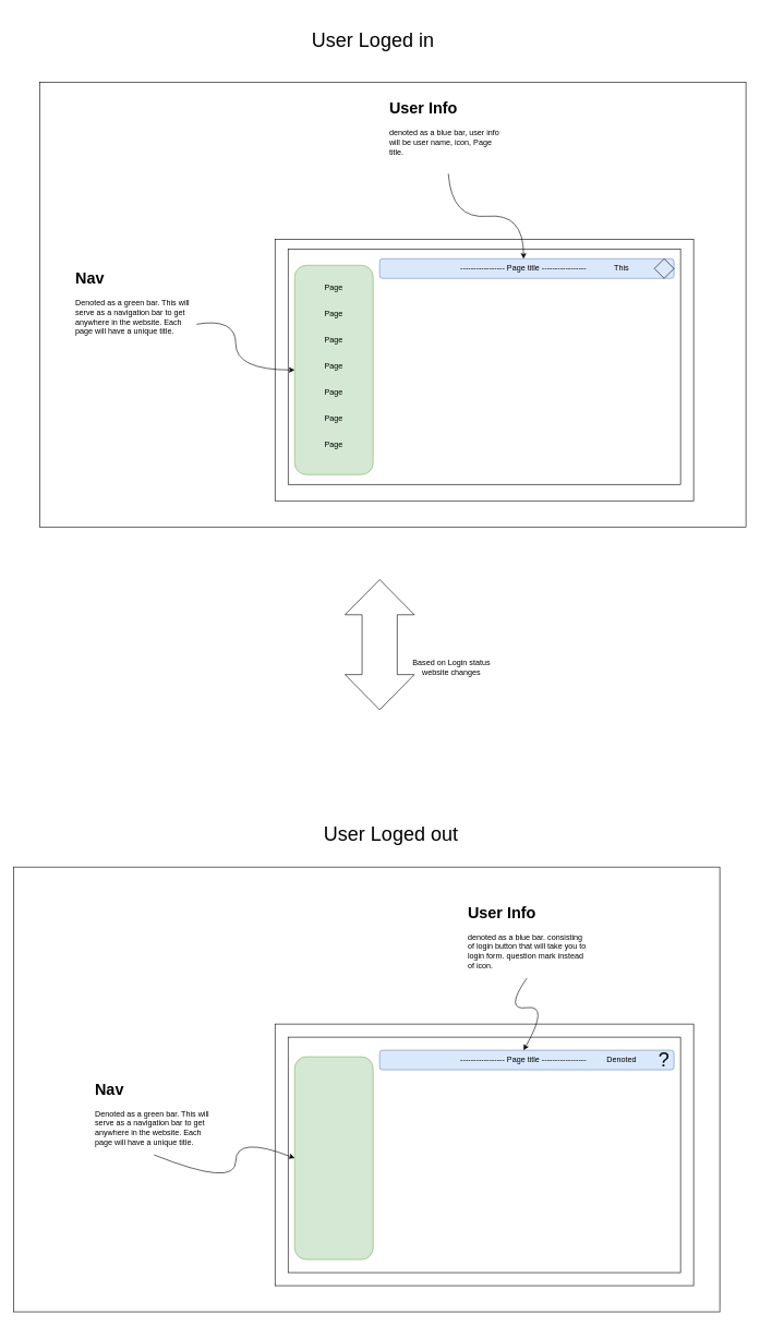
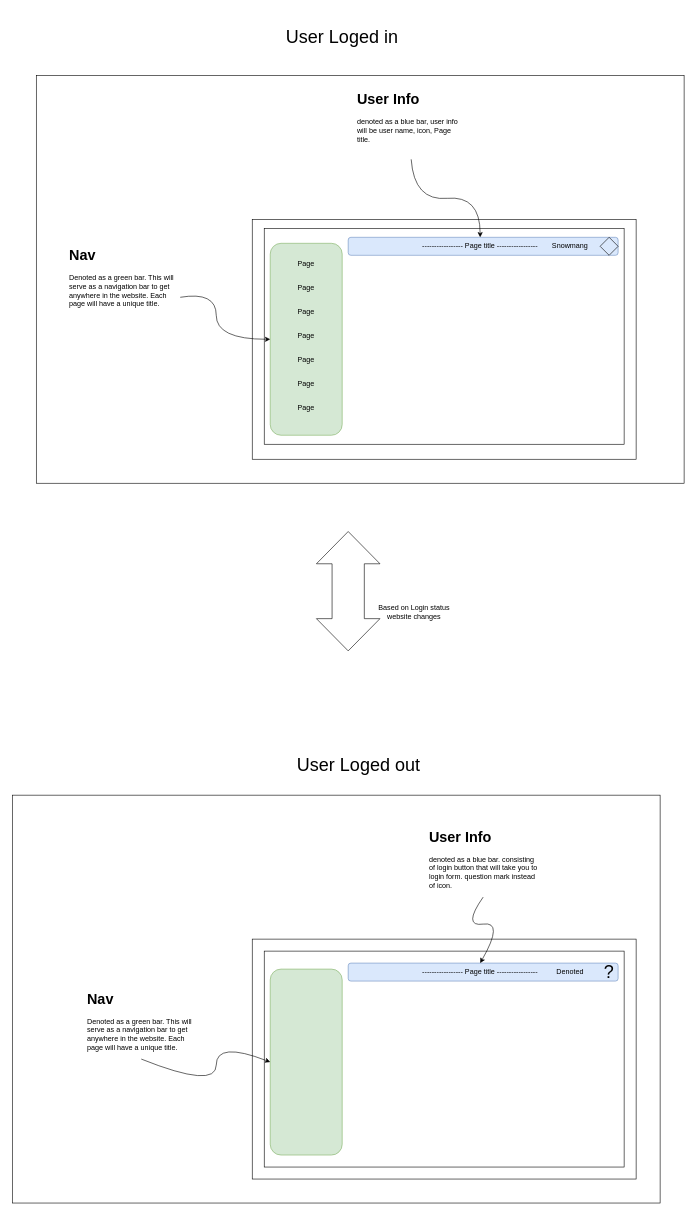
  <mxCell id="0" />
  <mxCell id="1" parent="0" />
  <mxCell id="2" value="" style="rounded=0;whiteSpace=wrap;html=1;strokeColor=default;fillColor=none;" vertex="1" parent="1"><mxGeometry x="60" y="125" width="1080" height="680" as="geometry" /></mxCell>
  <mxCell id="3" value="" style="rounded=1;whiteSpace=wrap;html=1;strokeColor=#82b366;fillColor=#d5e8d4;" vertex="1" parent="1"><mxGeometry x="450" y="405" width="120" height="320" as="geometry" /></mxCell>
  <mxCell id="4" value="" style="group" vertex="1" connectable="0" parent="1"><mxGeometry x="420" y="365" width="640" height="400" as="geometry" /></mxCell>
  <mxCell id="5" value="" style="group" vertex="1" connectable="0" parent="4"><mxGeometry x="60" y="60" width="60" height="270" as="geometry" /></mxCell>
  <mxCell id="6" value="Page" style="text;html=1;strokeColor=none;fillColor=none;align=center;verticalAlign=middle;whiteSpace=wrap;rounded=0;" vertex="1" parent="5"><mxGeometry width="60" height="30" as="geometry" /></mxCell>
  <mxCell id="7" value="Page" style="text;html=1;strokeColor=none;fillColor=none;align=center;verticalAlign=middle;whiteSpace=wrap;rounded=0;" vertex="1" parent="5"><mxGeometry y="40" width="60" height="30" as="geometry" /></mxCell>
  <mxCell id="8" value="Page" style="text;html=1;strokeColor=none;fillColor=none;align=center;verticalAlign=middle;whiteSpace=wrap;rounded=0;" vertex="1" parent="5"><mxGeometry y="80" width="60" height="30" as="geometry" /></mxCell>
  <mxCell id="9" value="Page" style="text;html=1;strokeColor=none;fillColor=none;align=center;verticalAlign=middle;whiteSpace=wrap;rounded=0;" vertex="1" parent="5"><mxGeometry y="120" width="60" height="30" as="geometry" /></mxCell>
  <mxCell id="10" value="Page" style="text;html=1;strokeColor=none;fillColor=none;align=center;verticalAlign=middle;whiteSpace=wrap;rounded=0;" vertex="1" parent="5"><mxGeometry y="160" width="60" height="30" as="geometry" /></mxCell>
  <mxCell id="11" value="Page" style="text;html=1;strokeColor=none;fillColor=none;align=center;verticalAlign=middle;whiteSpace=wrap;rounded=0;" vertex="1" parent="5"><mxGeometry y="200" width="60" height="30" as="geometry" /></mxCell>
  <mxCell id="12" value="Page" style="text;html=1;strokeColor=none;fillColor=none;align=center;verticalAlign=middle;whiteSpace=wrap;rounded=0;" vertex="1" parent="5"><mxGeometry y="240" width="60" height="30" as="geometry" /></mxCell>
  <mxCell id="13" value="" style="group" vertex="1" connectable="0" parent="4"><mxGeometry width="640" height="400" as="geometry" /></mxCell>
  <mxCell id="14" value="" style="rounded=0;whiteSpace=wrap;html=1;fillColor=none;" vertex="1" parent="13"><mxGeometry width="640" height="400" as="geometry" /></mxCell>
  <mxCell id="15" value="" style="rounded=0;whiteSpace=wrap;html=1;fillColor=none;strokeColor=default;" vertex="1" parent="13"><mxGeometry x="20" y="15" width="600" height="360" as="geometry" /></mxCell>
  <mxCell id="16" value="&lt;h1&gt;User Info&lt;/h1&gt;&lt;div&gt;denoted as a blue bar, user info will be user name, icon, Page title.&lt;/div&gt;" style="text;html=1;strokeColor=none;fillColor=none;spacing=5;spacingTop=-20;whiteSpace=wrap;overflow=hidden;rounded=0;" vertex="1" parent="1"><mxGeometry x="590" y="145" width="190" height="120" as="geometry" /></mxCell>
  <mxCell id="17" value="" style="curved=1;endArrow=classic;html=1;rounded=0;entryX=0.5;entryY=0;entryDx=0;entryDy=0;exitX=0.5;exitY=1;exitDx=0;exitDy=0;" edge="1" parent="1" source="16" target="22"><mxGeometry width="50" height="50" relative="1" as="geometry"><mxPoint x="600" y="645" as="sourcePoint" /><mxPoint x="650" y="595" as="targetPoint" /><Array as="points"><mxPoint x="690" y="335" /><mxPoint x="800" y="325" /></Array></mxGeometry></mxCell>
  <mxCell id="18" value="" style="group" vertex="1" connectable="0" parent="1"><mxGeometry x="580" y="395" width="450" height="30" as="geometry" /></mxCell>
  <mxCell id="19" value="" style="rounded=1;whiteSpace=wrap;html=1;strokeColor=#6c8ebf;fillColor=#dae8fc;" vertex="1" parent="18"><mxGeometry width="450" height="30" as="geometry" /></mxCell>
  <mxCell id="20" value="" style="rhombus;whiteSpace=wrap;html=1;strokeColor=default;fillColor=none;" vertex="1" parent="18"><mxGeometry x="420" width="30" height="30" as="geometry" /></mxCell>
- <mxCell id="21" value="This" style="text;html=1;strokeColor=none;fillColor=none;align=center;verticalAlign=middle;whiteSpace=wrap;rounded=0;" vertex="1" parent="18"><mxGeometry x="340" width="60" height="30" as="geometry" /></mxCell>
+ <mxCell id="21" value="Snowmang" style="text;html=1;strokeColor=none;fillColor=none;align=center;verticalAlign=middle;whiteSpace=wrap;rounded=0;" vertex="1" parent="18"><mxGeometry x="340" width="60" height="30" as="geometry" /></mxCell>
  <mxCell id="22" value="----------------- Page title -----------------" style="text;html=1;strokeColor=none;fillColor=none;align=center;verticalAlign=middle;whiteSpace=wrap;rounded=0;" vertex="1" parent="18"><mxGeometry x="120" width="200" height="30" as="geometry" /></mxCell>
  <mxCell id="23" value="&lt;h1&gt;Nav&lt;/h1&gt;&lt;div&gt;Denoted as a green bar. This will serve as a navigation bar to get anywhere in the website. Each page will have a unique title.&lt;/div&gt;" style="text;html=1;strokeColor=none;fillColor=none;spacing=5;spacingTop=-20;whiteSpace=wrap;overflow=hidden;rounded=0;" vertex="1" parent="1"><mxGeometry x="110" y="405" width="190" height="120" as="geometry" /></mxCell>
  <mxCell id="24" value="" style="curved=1;endArrow=classic;html=1;rounded=0;exitX=1;exitY=0.75;exitDx=0;exitDy=0;entryX=0;entryY=0.5;entryDx=0;entryDy=0;" edge="1" parent="1" source="23" target="3"><mxGeometry width="50" height="50" relative="1" as="geometry"><mxPoint x="430" y="655" as="sourcePoint" /><mxPoint x="370" y="615" as="targetPoint" /><Array as="points"><mxPoint x="360" y="485" /><mxPoint x="360" y="565" /></Array></mxGeometry></mxCell>
  <mxCell id="25" value="&lt;span style=&quot;font-size: 30px&quot;&gt;User Loged in&lt;/span&gt;" style="text;html=1;strokeColor=none;fillColor=none;align=center;verticalAlign=middle;whiteSpace=wrap;rounded=0;" vertex="1" parent="1"><mxGeometry x="475" y="20" width="190" height="80" as="geometry" /></mxCell>
  <mxCell id="26" value="" style="group;editable=0;" vertex="1" connectable="0" parent="1"><mxGeometry x="420" y="1565" width="640" height="400" as="geometry" /></mxCell>
  <mxCell id="27" value="" style="group;editable=0;" vertex="1" connectable="0" parent="26"><mxGeometry width="640" height="400" as="geometry" /></mxCell>
  <mxCell id="28" value="" style="group;editable=0;" vertex="1" connectable="0" parent="27"><mxGeometry width="640" height="400" as="geometry" /></mxCell>
  <mxCell id="29" value="" style="rounded=0;whiteSpace=wrap;html=1;fillColor=none;editable=0;" vertex="1" parent="28"><mxGeometry width="640" height="400" as="geometry" /></mxCell>
  <mxCell id="30" value="" style="rounded=0;whiteSpace=wrap;html=1;fontFamily=Helvetica;fontSize=30;strokeColor=default;fillColor=none;editable=0;" vertex="1" parent="26"><mxGeometry x="20" y="20" width="600" height="360" as="geometry" /></mxCell>
  <mxCell id="31" value="" style="rounded=1;whiteSpace=wrap;html=1;fontFamily=Helvetica;fontSize=30;strokeColor=#82b366;fillColor=#d5e8d4;" vertex="1" parent="26"><mxGeometry x="30" y="50" width="120" height="310" as="geometry" /></mxCell>
  <mxCell id="32" value="" style="group" vertex="1" connectable="0" parent="26"><mxGeometry x="160" y="40" width="450" height="30" as="geometry" /></mxCell>
  <mxCell id="33" value="" style="rounded=1;whiteSpace=wrap;html=1;strokeColor=#6c8ebf;fillColor=#dae8fc;" vertex="1" parent="32"><mxGeometry width="450" height="30" as="geometry" /></mxCell>
  <mxCell id="34" value="Denoted" style="text;html=1;strokeColor=none;fillColor=none;align=center;verticalAlign=middle;whiteSpace=wrap;rounded=0;" vertex="1" parent="32"><mxGeometry x="340" width="60" height="30" as="geometry" /></mxCell>
  <mxCell id="35" value="----------------- Page title -----------------" style="text;html=1;strokeColor=none;fillColor=none;align=center;verticalAlign=middle;whiteSpace=wrap;rounded=0;" vertex="1" parent="32"><mxGeometry x="120" width="200" height="30" as="geometry" /></mxCell>
  <mxCell id="36" value="?" style="text;html=1;strokeColor=none;fillColor=none;align=center;verticalAlign=middle;whiteSpace=wrap;rounded=0;fontFamily=Helvetica;fontSize=30;" vertex="1" parent="32"><mxGeometry x="420" width="30" height="30" as="geometry" /></mxCell>
  <mxCell id="37" value="&lt;h1&gt;User Info&lt;/h1&gt;&lt;div&gt;denoted as a blue bar. consisting of login button that will take you to login form. question mark instead of icon.&amp;nbsp;&lt;/div&gt;" style="text;html=1;strokeColor=none;fillColor=none;spacing=5;spacingTop=-20;whiteSpace=wrap;overflow=hidden;rounded=0;" vertex="1" parent="1"><mxGeometry x="710" y="1375" width="190" height="120" as="geometry" /></mxCell>
  <mxCell id="38" value="" style="curved=1;endArrow=classic;html=1;rounded=0;fontFamily=Helvetica;fontSize=12;entryX=0.5;entryY=0;entryDx=0;entryDy=0;exitX=0.5;exitY=1;exitDx=0;exitDy=0;" edge="1" parent="1" source="37" target="35"><mxGeometry width="50" height="50" relative="1" as="geometry"><mxPoint x="730" y="1715" as="sourcePoint" /><mxPoint x="780" y="1665" as="targetPoint" /><Array as="points"><mxPoint x="770" y="1545" /><mxPoint x="840" y="1535" /></Array></mxGeometry></mxCell>
  <mxCell id="39" value="&lt;h1&gt;Nav&lt;/h1&gt;&lt;div&gt;Denoted as a green bar. This will serve as a navigation bar to get anywhere in the website. Each page will have a unique title.&lt;/div&gt;" style="text;html=1;strokeColor=none;fillColor=none;spacing=5;spacingTop=-20;whiteSpace=wrap;overflow=hidden;rounded=0;" vertex="1" parent="1"><mxGeometry x="140" y="1645" width="190" height="120" as="geometry" /></mxCell>
  <mxCell id="40" value="" style="curved=1;endArrow=classic;html=1;rounded=0;fontFamily=Helvetica;fontSize=12;entryX=0;entryY=0.5;entryDx=0;entryDy=0;exitX=0.5;exitY=1;exitDx=0;exitDy=0;" edge="1" parent="1" source="39" target="31"><mxGeometry width="50" height="50" relative="1" as="geometry"><mxPoint x="550" y="1825" as="sourcePoint" /><mxPoint x="600" y="1775" as="targetPoint" /><Array as="points"><mxPoint x="360" y="1815" /><mxPoint x="360" y="1735" /></Array></mxGeometry></mxCell>
  <mxCell id="41" value="" style="rounded=0;whiteSpace=wrap;html=1;strokeColor=default;fillColor=none;" vertex="1" parent="1"><mxGeometry x="20" y="1325" width="1080" height="680" as="geometry" /></mxCell>
  <mxCell id="42" value="&lt;span style=&quot;font-size: 30px&quot;&gt;User Loged out&lt;/span&gt;" style="text;html=1;strokeColor=none;fillColor=none;align=center;verticalAlign=middle;whiteSpace=wrap;rounded=0;" vertex="1" parent="1"><mxGeometry x="480" y="1235" width="235" height="80" as="geometry" /></mxCell>
  <mxCell id="43" value="" style="shape=flexArrow;endArrow=classic;startArrow=classic;html=1;rounded=0;fontFamily=Helvetica;fontSize=12;endWidth=51.25;endSize=17.587;startWidth=51.25;startSize=17.587;width=53.75;" edge="1" parent="1"><mxGeometry width="100" height="100" relative="1" as="geometry"><mxPoint x="580" y="1085" as="sourcePoint" /><mxPoint x="580" y="885" as="targetPoint" /></mxGeometry></mxCell>
  <mxCell id="44" value="Based on Login status website changes" style="text;html=1;strokeColor=none;fillColor=none;align=center;verticalAlign=middle;whiteSpace=wrap;rounded=0;fontFamily=Helvetica;fontSize=12;" vertex="1" parent="1"><mxGeometry x="620" y="1005" width="140" height="30" as="geometry" /></mxCell>
